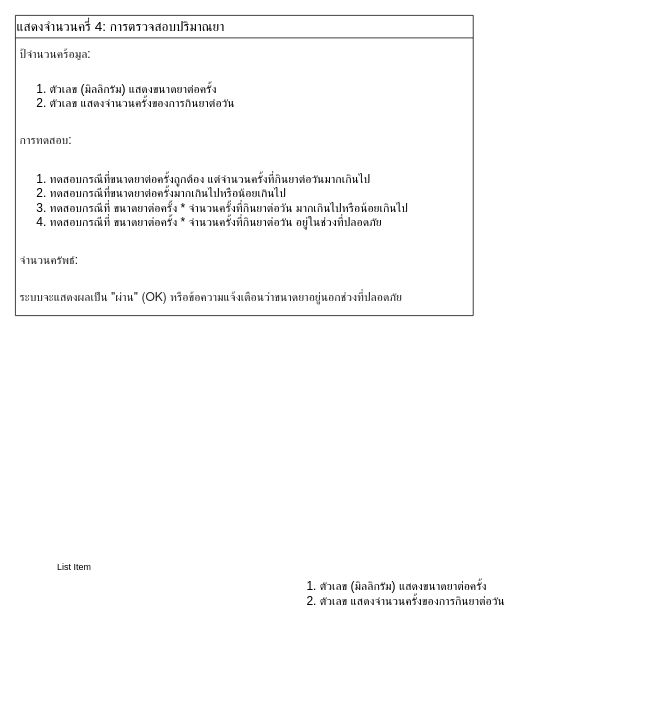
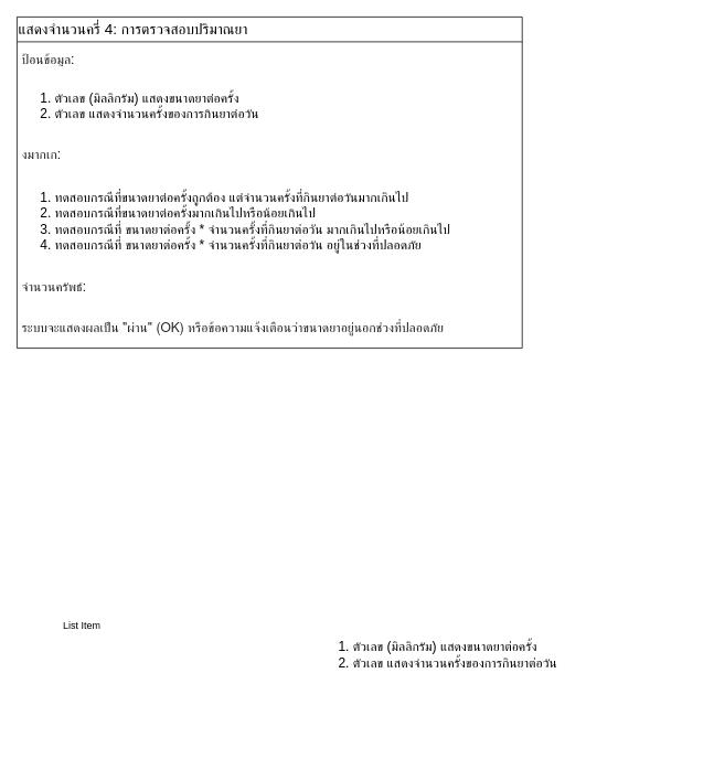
  <mxCell id="0" />
  <mxCell id="1" parent="0" />
  <mxCell id="2" value="&lt;font style=&quot;font-size: 18px;&quot;&gt;แสดงจำนวนครี่ 4: การตรวจสอบปริมาณยา&lt;/font&gt;" style="swimlane;fontStyle=0;childLayout=stackLayout;horizontal=1;startSize=30;horizontalStack=0;resizeParent=1;resizeParentMax=0;resizeLast=0;collapsible=1;marginBottom=0;whiteSpace=wrap;html=1;align=left;" vertex="1" parent="1"><mxGeometry x="20" y="20" width="610" height="400" as="geometry"><mxRectangle x="80" y="60" width="330" height="40" as="alternateBounds" /></mxGeometry></mxCell>
- <mxCell id="3" value="&lt;span style=&quot;color: rgb(31, 31, 31); font-family: &amp;quot;Google Sans&amp;quot;, &amp;quot;Helvetica Neue&amp;quot;, sans-serif; font-size: 16px; white-space-collapse: preserve; background-color: rgb(255, 255, 255);&quot;&gt;ป้จำนวนคร้อมูล:&lt;/span&gt;" style="text;strokeColor=none;fillColor=none;align=left;verticalAlign=middle;spacingLeft=4;spacingRight=4;overflow=hidden;points=[[0,0.5],[1,0.5]];portConstraint=eastwest;rotatable=0;whiteSpace=wrap;html=1;" vertex="1" parent="2"><mxGeometry y="30" width="610" height="40" as="geometry" /></mxCell>
+ <mxCell id="3" value="&lt;span style=&quot;color: rgb(31, 31, 31); font-family: &amp;quot;Google Sans&amp;quot;, &amp;quot;Helvetica Neue&amp;quot;, sans-serif; font-size: 16px; white-space-collapse: preserve; background-color: rgb(255, 255, 255);&quot;&gt;ป้อนข้อมูล:&lt;/span&gt;" style="text;strokeColor=none;fillColor=none;align=left;verticalAlign=middle;spacingLeft=4;spacingRight=4;overflow=hidden;points=[[0,0.5],[1,0.5]];portConstraint=eastwest;rotatable=0;whiteSpace=wrap;html=1;" vertex="1" parent="2"><mxGeometry y="30" width="610" height="40" as="geometry" /></mxCell>
  <mxCell id="4" value="&lt;ol style=&quot;font-size: 16px;&quot;&gt;&lt;li&gt;&lt;span style=&quot;background-color: initial;&quot;&gt;ตัวเลข (มิลลิกรัม) แสดงขนาดยาต่อครั้ง&lt;/span&gt;&lt;/li&gt;&lt;li style=&quot;margin-bottom: 0px;&quot; data-sourcepos=&quot;4:1-5:0&quot;&gt;ตัวเลข แสดงจำนวนครั้งของการกินยาต่อวัน&lt;/li&gt;&lt;/ol&gt;" style="text;strokeColor=none;fillColor=none;align=left;verticalAlign=middle;spacingLeft=4;spacingRight=4;overflow=hidden;points=[[0,0.5],[1,0.5]];portConstraint=eastwest;rotatable=0;whiteSpace=wrap;html=1;" vertex="1" parent="2"><mxGeometry y="70" width="610" height="70" as="geometry" /></mxCell>
- <mxCell id="5" value="&lt;span style=&quot;color: rgb(31, 31, 31); font-family: &amp;quot;Google Sans&amp;quot;, &amp;quot;Helvetica Neue&amp;quot;, sans-serif; font-size: 16px; white-space-collapse: preserve; background-color: rgb(255, 255, 255);&quot;&gt;การทดสอบ:&lt;/span&gt;" style="text;strokeColor=none;fillColor=none;align=left;verticalAlign=middle;spacingLeft=4;spacingRight=4;overflow=hidden;points=[[0,0.5],[1,0.5]];portConstraint=eastwest;rotatable=0;whiteSpace=wrap;html=1;" vertex="1" parent="2"><mxGeometry y="140" width="610" height="50" as="geometry" /></mxCell>
+ <mxCell id="5" value="&lt;span style=&quot;color: rgb(31, 31, 31); font-family: &amp;quot;Google Sans&amp;quot;, &amp;quot;Helvetica Neue&amp;quot;, sans-serif; font-size: 16px; white-space-collapse: preserve; background-color: rgb(255, 255, 255);&quot;&gt;งมากเก:&lt;/span&gt;" style="text;strokeColor=none;fillColor=none;align=left;verticalAlign=middle;spacingLeft=4;spacingRight=4;overflow=hidden;points=[[0,0.5],[1,0.5]];portConstraint=eastwest;rotatable=0;whiteSpace=wrap;html=1;" vertex="1" parent="2"><mxGeometry y="140" width="610" height="50" as="geometry" /></mxCell>
  <mxCell id="6" value="&lt;ol style=&quot;font-size: 16px;&quot;&gt;&lt;li style=&quot;margin-bottom: 0px;&quot; data-sourcepos=&quot;8:1-8:73&quot;&gt;ทดสอบกรณีที่ขนาดยาต่อครั้งถูกต้อง แต่จำนวนครั้งที่กินยาต่อวันมากเกินไป&lt;/li&gt;&lt;li style=&quot;margin-bottom: 0px;&quot; data-sourcepos=&quot;9:1-9:52&quot;&gt;ทดสอบกรณีที่ขนาดยาต่อครั้งมากเกินไปหรือน้อยเกินไป&lt;/li&gt;&lt;li style=&quot;margin-bottom: 0px;&quot; data-sourcepos=&quot;10:1-10:81&quot;&gt;ทดสอบกรณีที่ ขนาดยาต่อครั้ง * จำนวนครั้งที่กินยาต่อวัน มากเกินไปหรือน้อยเกินไป&lt;/li&gt;&lt;li style=&quot;margin-bottom: 0px;&quot; data-sourcepos=&quot;11:1-12:0&quot;&gt;ทดสอบกรณีที่ ขนาดยาต่อครั้ง * จำนวนครั้งที่กินยาต่อวัน อยู่ในช่วงที่ปลอดภัย&lt;/li&gt;&lt;/ol&gt;" style="text;strokeColor=none;fillColor=none;align=left;verticalAlign=middle;spacingLeft=4;spacingRight=4;overflow=hidden;points=[[0,0.5],[1,0.5]];portConstraint=eastwest;rotatable=0;whiteSpace=wrap;html=1;" vertex="1" parent="2"><mxGeometry y="190" width="610" height="110" as="geometry" /></mxCell>
  <mxCell id="7" value="&lt;span style=&quot;color: rgb(31, 31, 31); font-family: &amp;quot;Google Sans&amp;quot;, &amp;quot;Helvetica Neue&amp;quot;, sans-serif; font-size: 16px; white-space-collapse: preserve; background-color: rgb(255, 255, 255);&quot;&gt;จำนวนครัพธ์:&lt;/span&gt;" style="text;strokeColor=none;fillColor=none;align=left;verticalAlign=middle;spacingLeft=4;spacingRight=4;overflow=hidden;points=[[0,0.5],[1,0.5]];portConstraint=eastwest;rotatable=0;whiteSpace=wrap;html=1;" vertex="1" parent="2"><mxGeometry y="300" width="610" height="50" as="geometry" /></mxCell>
  <mxCell id="8" value="&lt;div&gt;&lt;span style=&quot;color: rgb(31, 31, 31); font-family: &amp;quot;Google Sans&amp;quot;, &amp;quot;Helvetica Neue&amp;quot;, sans-serif; font-size: 16px; white-space-collapse: preserve; background-color: rgb(255, 255, 255);&quot;&gt;ระบบจะแสดงผลเป็น &quot;ผ่าน&quot; (OK) หรือข้อความแจ้งเตือนว่าขนาดยาอยู่นอกช่วงที่ปลอดภัย&lt;/span&gt;&lt;span style=&quot;font-size: 16px;&quot;&gt;&lt;br&gt;&lt;/span&gt;&lt;/div&gt;" style="text;strokeColor=none;fillColor=none;align=left;verticalAlign=middle;spacingLeft=4;spacingRight=4;overflow=hidden;points=[[0,0.5],[1,0.5]];portConstraint=eastwest;rotatable=0;whiteSpace=wrap;html=1;" vertex="1" parent="2"><mxGeometry y="350" width="610" height="50" as="geometry" /></mxCell>
  <mxCell id="9" value="List Item" style="text;strokeColor=none;fillColor=none;align=left;verticalAlign=middle;spacingLeft=4;spacingRight=4;overflow=hidden;points=[[0,0.5],[1,0.5]];portConstraint=eastwest;rotatable=0;whiteSpace=wrap;html=1;" vertex="1" parent="1"><mxGeometry x="70" y="740" width="460" height="30" as="geometry" /></mxCell>
  <mxCell id="10" value="&lt;ol style=&quot;font-size: 16px;&quot;&gt;&lt;li style=&quot;margin-bottom: 0px;&quot; data-sourcepos=&quot;3:1-3:40&quot;&gt;ตัวเลข (มิลลิกรัม) แสดงขนาดยาต่อครั้ง&lt;/li&gt;&lt;li style=&quot;margin-bottom: 0px;&quot; data-sourcepos=&quot;4:1-5:0&quot;&gt;ตัวเลข แสดงจำนวนครั้งของการกินยาต่อวัน&lt;/li&gt;&lt;/ol&gt;" style="text;strokeColor=none;fillColor=none;align=left;verticalAlign=middle;spacingLeft=4;spacingRight=4;overflow=hidden;points=[[0,0.5],[1,0.5]];portConstraint=eastwest;rotatable=0;whiteSpace=wrap;html=1;" vertex="1" parent="1"><mxGeometry x="380" y="660" width="460" height="260" as="geometry" /></mxCell>
